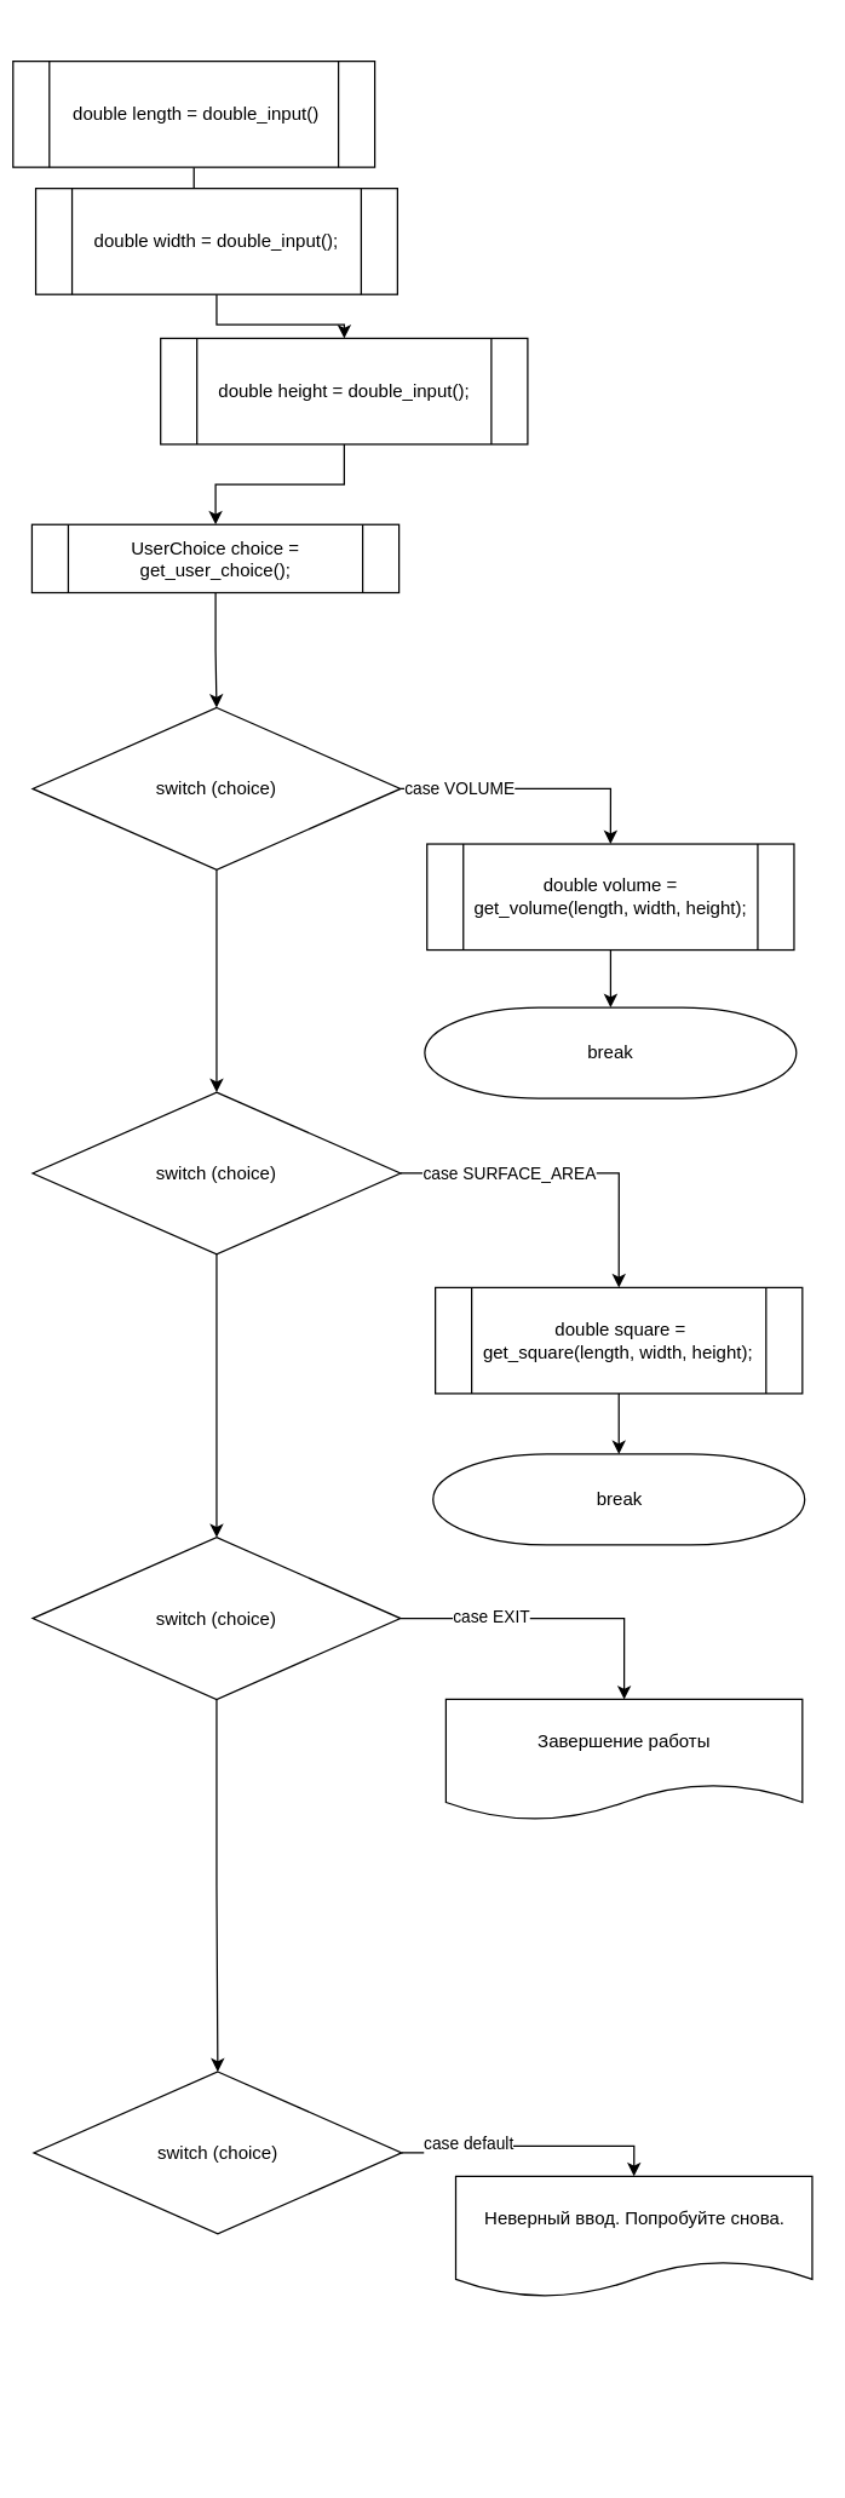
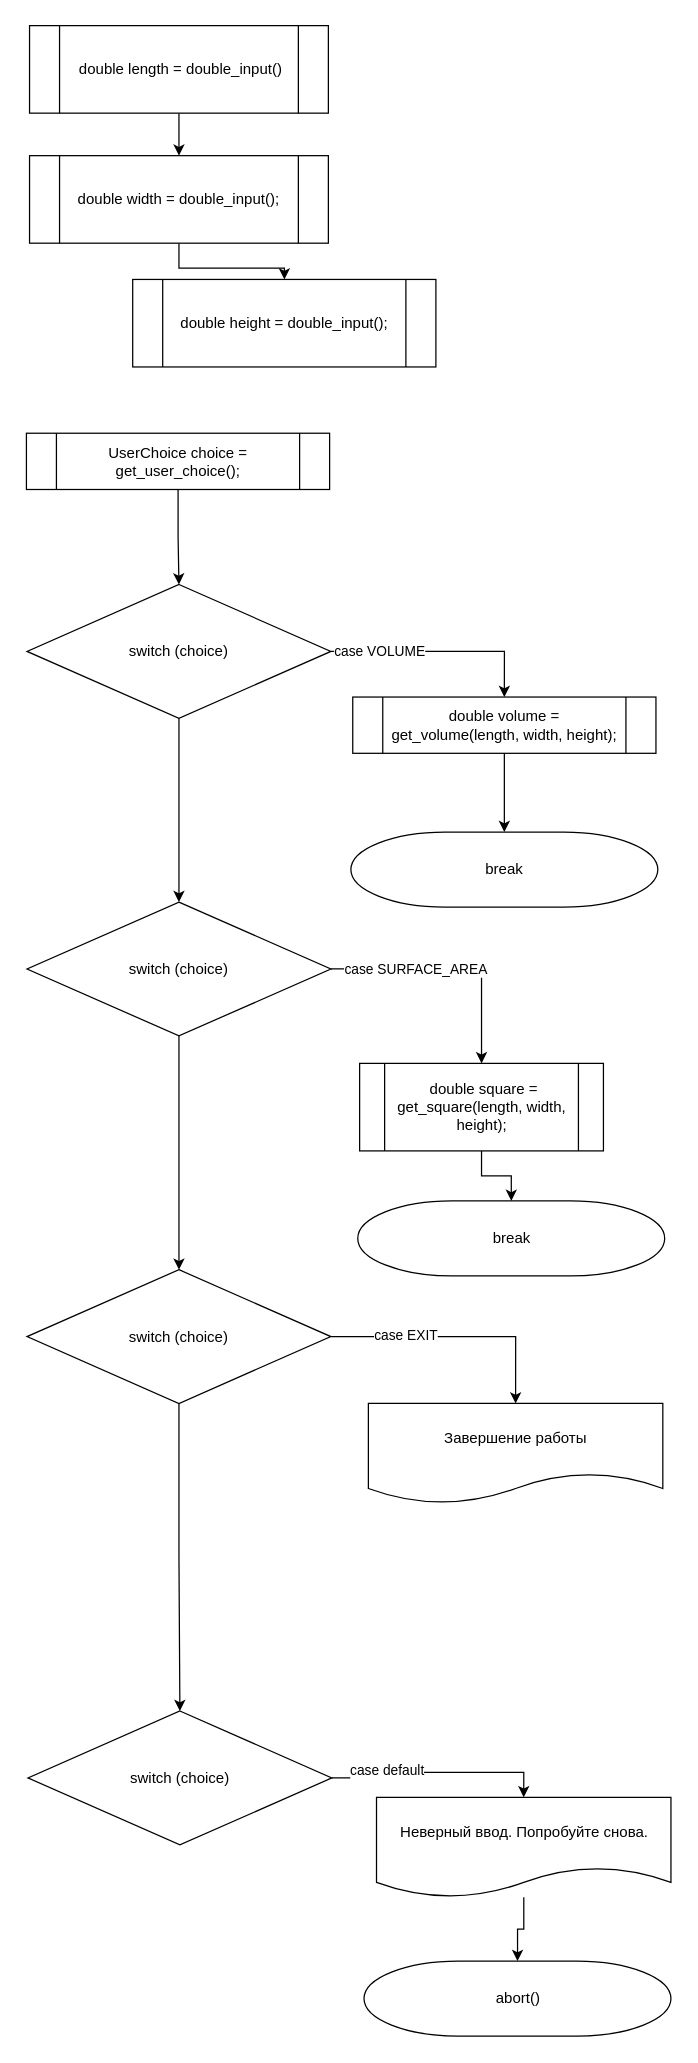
  <mxCell id="0" />
  <mxCell id="1" parent="0" />
  <mxCell id="2" value="" style="edgeStyle=orthogonalEdgeStyle;rounded=0;orthogonalLoop=1;jettySize=auto;html=1;" edge="1" parent="1" source="3" target="5"><mxGeometry relative="1" as="geometry" /></mxCell>
- <mxCell id="3" value="&amp;nbsp;double length = double_input()" style="shape=process;whiteSpace=wrap;html=1;backgroundOutline=1;" vertex="1" parent="1"><mxGeometry x="8" y="40" width="239" height="70" as="geometry" /></mxCell>
+ <mxCell id="3" value="&amp;nbsp;double length = double_input()" style="shape=process;whiteSpace=wrap;html=1;backgroundOutline=1;" vertex="1" parent="1"><mxGeometry x="23" y="20" width="239" height="70" as="geometry" /></mxCell>
  <mxCell id="4" value="" style="edgeStyle=orthogonalEdgeStyle;rounded=0;orthogonalLoop=1;jettySize=auto;html=1;" edge="1" parent="1" source="5" target="7"><mxGeometry relative="1" as="geometry" /></mxCell>
  <mxCell id="5" value="double width = double_input();" style="shape=process;whiteSpace=wrap;html=1;backgroundOutline=1;" vertex="1" parent="1"><mxGeometry x="23" y="124" width="239" height="70" as="geometry" /></mxCell>
- <mxCell id="6" value="" style="edgeStyle=orthogonalEdgeStyle;rounded=0;orthogonalLoop=1;jettySize=auto;html=1;" edge="1" parent="1" source="7" target="9"><mxGeometry relative="1" as="geometry" /></mxCell>
  <mxCell id="7" value="double height = double_input();" style="shape=process;whiteSpace=wrap;html=1;backgroundOutline=1;" vertex="1" parent="1"><mxGeometry x="105.5" y="223" width="242.5" height="70" as="geometry" /></mxCell>
  <mxCell id="8" value="" style="edgeStyle=orthogonalEdgeStyle;rounded=0;orthogonalLoop=1;jettySize=auto;html=1;" edge="1" parent="1" source="9" target="13"><mxGeometry relative="1" as="geometry" /></mxCell>
  <mxCell id="9" value="UserChoice choice = get_user_choice();" style="shape=process;whiteSpace=wrap;html=1;backgroundOutline=1;" vertex="1" parent="1"><mxGeometry x="20.5" y="346" width="242.5" height="45" as="geometry" /></mxCell>
  <mxCell id="10" style="edgeStyle=orthogonalEdgeStyle;rounded=0;orthogonalLoop=1;jettySize=auto;html=1;entryX=0.5;entryY=0;entryDx=0;entryDy=0;" edge="1" parent="1" source="13" target="15"><mxGeometry relative="1" as="geometry" /></mxCell>
  <mxCell id="11" value="case VOLUME" style="edgeLabel;html=1;align=center;verticalAlign=middle;resizable=0;points=[];" vertex="1" connectable="0" parent="10"><mxGeometry x="-0.552" relative="1" as="geometry"><mxPoint x="-1" as="offset" /></mxGeometry></mxCell>
  <mxCell id="12" style="edgeStyle=orthogonalEdgeStyle;rounded=0;orthogonalLoop=1;jettySize=auto;html=1;entryX=0.5;entryY=0;entryDx=0;entryDy=0;" edge="1" parent="1" source="13" target="20"><mxGeometry relative="1" as="geometry" /></mxCell>
  <mxCell id="13" value="switch (choice)" style="rhombus;whiteSpace=wrap;html=1;" vertex="1" parent="1"><mxGeometry x="21" y="467" width="243" height="107" as="geometry" /></mxCell>
  <mxCell id="14" value="" style="edgeStyle=orthogonalEdgeStyle;rounded=0;orthogonalLoop=1;jettySize=auto;html=1;" edge="1" parent="1" source="15" target="16"><mxGeometry relative="1" as="geometry" /></mxCell>
- <mxCell id="15" value="double volume = get_volume(length, width, height);" style="shape=process;whiteSpace=wrap;html=1;backgroundOutline=1;" vertex="1" parent="1"><mxGeometry x="281.5" y="557" width="242.5" height="70" as="geometry" /></mxCell>
+ <mxCell id="15" value="double volume = get_volume(length, width, height);" style="shape=process;whiteSpace=wrap;html=1;backgroundOutline=1;" vertex="1" parent="1"><mxGeometry x="281.5" y="557" width="242.5" height="45" as="geometry" /></mxCell>
  <mxCell id="16" value="break" style="strokeWidth=1;html=1;shape=mxgraph.flowchart.terminator;whiteSpace=wrap;" vertex="1" parent="1"><mxGeometry x="280" y="665" width="245.5" height="60" as="geometry" /></mxCell>
  <mxCell id="17" style="edgeStyle=orthogonalEdgeStyle;rounded=0;orthogonalLoop=1;jettySize=auto;html=1;entryX=0.5;entryY=0;entryDx=0;entryDy=0;" edge="1" parent="1" source="20" target="22"><mxGeometry relative="1" as="geometry" /></mxCell>
  <mxCell id="18" value="case&amp;nbsp;SURFACE_AREA" style="edgeLabel;html=1;align=center;verticalAlign=middle;resizable=0;points=[];" vertex="1" connectable="0" parent="17"><mxGeometry x="-0.607" y="-1" relative="1" as="geometry"><mxPoint x="28" y="-1" as="offset" /></mxGeometry></mxCell>
  <mxCell id="19" style="edgeStyle=orthogonalEdgeStyle;rounded=0;orthogonalLoop=1;jettySize=auto;html=1;entryX=0.5;entryY=0;entryDx=0;entryDy=0;" edge="1" parent="1" source="20" target="27"><mxGeometry relative="1" as="geometry" /></mxCell>
  <mxCell id="20" value="switch (choice)" style="rhombus;whiteSpace=wrap;html=1;" vertex="1" parent="1"><mxGeometry x="21" y="721" width="243" height="107" as="geometry" /></mxCell>
  <mxCell id="21" value="" style="edgeStyle=orthogonalEdgeStyle;rounded=0;orthogonalLoop=1;jettySize=auto;html=1;" edge="1" parent="1" source="22" target="23"><mxGeometry relative="1" as="geometry" /></mxCell>
- <mxCell id="22" value="&amp;nbsp;double square = get_square(length, width, height);" style="shape=process;whiteSpace=wrap;html=1;backgroundOutline=1;" vertex="1" parent="1"><mxGeometry x="287" y="850" width="242.5" height="70" as="geometry" /></mxCell>
+ <mxCell id="22" value="&amp;nbsp;double square = get_square(length, width, height);" style="shape=process;whiteSpace=wrap;html=1;backgroundOutline=1;" vertex="1" parent="1"><mxGeometry x="287" y="850" width="195" height="70" as="geometry" /></mxCell>
  <mxCell id="23" value="break" style="strokeWidth=1;html=1;shape=mxgraph.flowchart.terminator;whiteSpace=wrap;" vertex="1" parent="1"><mxGeometry x="285.5" y="960" width="245.5" height="60" as="geometry" /></mxCell>
  <mxCell id="24" style="edgeStyle=orthogonalEdgeStyle;rounded=0;orthogonalLoop=1;jettySize=auto;html=1;entryX=0.5;entryY=0;entryDx=0;entryDy=0;" edge="1" parent="1" source="27" target="28"><mxGeometry relative="1" as="geometry"><mxPoint x="436.25" y="1278" as="targetPoint" /></mxGeometry></mxCell>
  <mxCell id="25" value="case&amp;nbsp;EXIT" style="edgeLabel;html=1;align=center;verticalAlign=middle;resizable=0;points=[];" vertex="1" connectable="0" parent="24"><mxGeometry x="-0.404" y="1" relative="1" as="geometry"><mxPoint x="-1" as="offset" /></mxGeometry></mxCell>
  <mxCell id="26" style="edgeStyle=orthogonalEdgeStyle;rounded=0;orthogonalLoop=1;jettySize=auto;html=1;entryX=0.5;entryY=0;entryDx=0;entryDy=0;" edge="1" parent="1" source="27" target="31"><mxGeometry relative="1" as="geometry" /></mxCell>
  <mxCell id="27" value="switch (choice)" style="rhombus;whiteSpace=wrap;html=1;" vertex="1" parent="1"><mxGeometry x="21" y="1015" width="243" height="107" as="geometry" /></mxCell>
  <mxCell id="28" value="Завершение работы" style="shape=document;whiteSpace=wrap;html=1;boundedLbl=1;" vertex="1" parent="1"><mxGeometry x="294" y="1122" width="235.5" height="80" as="geometry" /></mxCell>
  <mxCell id="29" style="edgeStyle=orthogonalEdgeStyle;rounded=0;orthogonalLoop=1;jettySize=auto;html=1;entryX=0.5;entryY=0;entryDx=0;entryDy=0;" edge="1" parent="1" source="31" target="34"><mxGeometry relative="1" as="geometry" /></mxCell>
  <mxCell id="30" value="case&amp;nbsp;default" style="edgeLabel;html=1;align=center;verticalAlign=middle;resizable=0;points=[];" vertex="1" connectable="0" parent="29"><mxGeometry x="-0.46" y="2" relative="1" as="geometry"><mxPoint as="offset" /></mxGeometry></mxCell>
  <mxCell id="31" value="switch (choice)" style="rhombus;whiteSpace=wrap;html=1;" vertex="1" parent="1"><mxGeometry x="21.75" y="1368" width="243" height="107" as="geometry" /></mxCell>
+ <mxCell id="32" value="abort()" style="strokeWidth=1;html=1;shape=mxgraph.flowchart.terminator;whiteSpace=wrap;" vertex="1" parent="1"><mxGeometry x="290.5" y="1568" width="245.5" height="60" as="geometry" /></mxCell>
+ <mxCell id="33" value="" style="edgeStyle=orthogonalEdgeStyle;rounded=0;orthogonalLoop=1;jettySize=auto;html=1;" edge="1" parent="1" source="34" target="32"><mxGeometry relative="1" as="geometry" /></mxCell>
  <mxCell id="34" value="Неверный ввод. Попробуйте снова." style="shape=document;whiteSpace=wrap;html=1;boundedLbl=1;" vertex="1" parent="1"><mxGeometry x="300.5" y="1437" width="235.5" height="80" as="geometry" /></mxCell>
